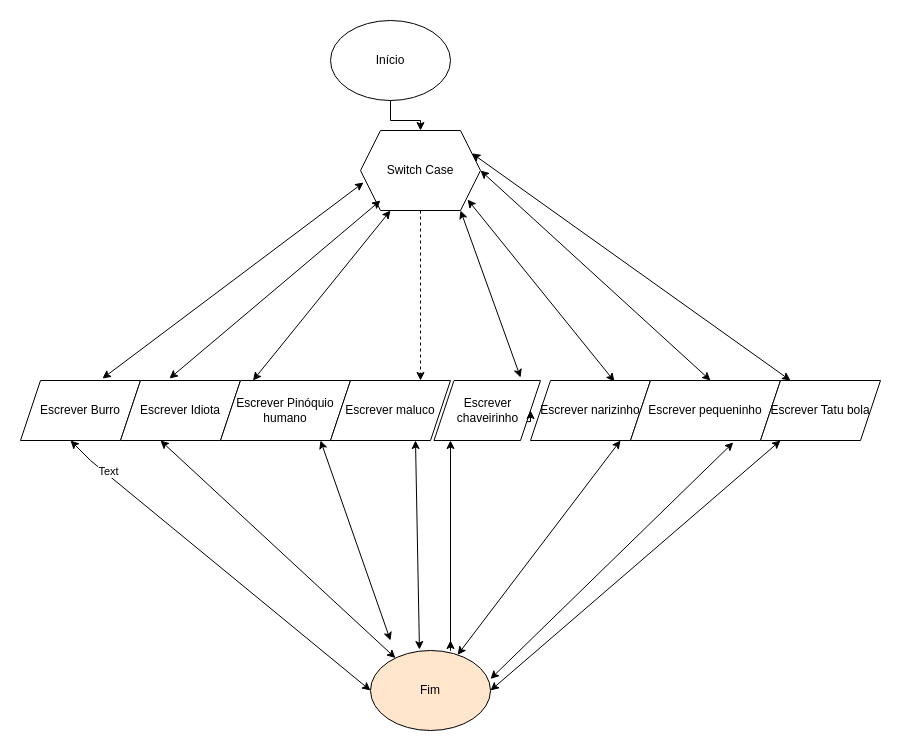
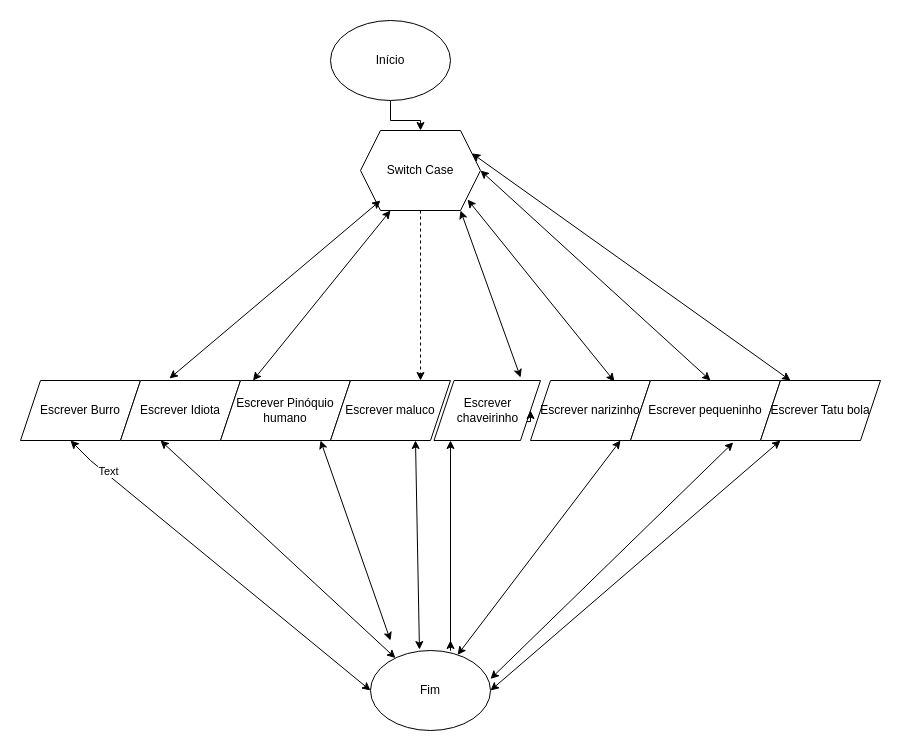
  <mxCell id="0" />
  <mxCell id="1" parent="0" />
  <mxCell id="2" value="" style="edgeStyle=orthogonalEdgeStyle;rounded=0;orthogonalLoop=1;jettySize=auto;html=1;" edge="1" parent="1" source="3" target="5"><mxGeometry relative="1" as="geometry" /></mxCell>
  <mxCell id="3" value="Início" style="ellipse;whiteSpace=wrap;html=1;" vertex="1" parent="1"><mxGeometry x="330" y="20" width="120" height="80" as="geometry" /></mxCell>
  <mxCell id="4" value="" style="edgeStyle=orthogonalEdgeStyle;rounded=0;orthogonalLoop=1;jettySize=auto;html=1;entryX=0.75;entryY=0;entryDx=0;entryDy=0;dashed=1;" edge="1" parent="1" source="5" target="12"><mxGeometry relative="1" as="geometry"><mxPoint x="420" y="300" as="targetPoint" /></mxGeometry></mxCell>
  <mxCell id="5" value="Switch Case" style="shape=hexagon;perimeter=hexagonPerimeter2;whiteSpace=wrap;html=1;fixedSize=1;" vertex="1" parent="1"><mxGeometry x="360" y="130" width="120" height="80" as="geometry" /></mxCell>
  <mxCell id="6" value="Escrever Burro" style="shape=parallelogram;perimeter=parallelogramPerimeter;whiteSpace=wrap;html=1;fixedSize=1;" vertex="1" parent="1"><mxGeometry y="380" width="120" height="60" as="geometry" x="20" /></mxCell>
  <mxCell id="7" value="Escrever Idiota" style="shape=parallelogram;perimeter=parallelogramPerimeter;whiteSpace=wrap;html=1;fixedSize=1;" vertex="1" parent="1"><mxGeometry x="120" y="380" width="120" height="60" as="geometry" /></mxCell>
  <mxCell id="8" value="Escrever Pinóquio humano" style="shape=parallelogram;perimeter=parallelogramPerimeter;whiteSpace=wrap;html=1;fixedSize=1;" vertex="1" parent="1"><mxGeometry x="220" y="380" width="130" height="60" as="geometry" /></mxCell>
- <mxCell id="9" value="" style="endArrow=classic;startArrow=classic;html=1;rounded=0;exitX=0.683;exitY=-0.033;exitDx=0;exitDy=0;exitPerimeter=0;entryX=0.025;entryY=0.65;entryDx=0;entryDy=0;entryPerimeter=0;" edge="1" parent="1" source="6" target="5"><mxGeometry width="50" height="50" relative="1" as="geometry"><mxPoint x="310" y="250" as="sourcePoint" /><mxPoint x="360" y="200" as="targetPoint" /></mxGeometry></mxCell>
  <mxCell id="10" value="" style="endArrow=classic;startArrow=classic;html=1;rounded=0;exitX=0.408;exitY=-0.033;exitDx=0;exitDy=0;exitPerimeter=0;" edge="1" parent="1" source="7"><mxGeometry width="50" height="50" relative="1" as="geometry"><mxPoint x="330" y="250" as="sourcePoint" /><mxPoint x="380" y="200" as="targetPoint" /><Array as="points" /></mxGeometry></mxCell>
  <mxCell id="11" value="" style="endArrow=classic;startArrow=classic;html=1;rounded=0;exitX=0.25;exitY=0;exitDx=0;exitDy=0;" edge="1" parent="1" source="8"><mxGeometry width="50" height="50" relative="1" as="geometry"><mxPoint x="340" y="260" as="sourcePoint" /><mxPoint x="390" y="210" as="targetPoint" /></mxGeometry></mxCell>
  <mxCell id="12" value="Escrever maluco" style="shape=parallelogram;perimeter=parallelogramPerimeter;whiteSpace=wrap;html=1;fixedSize=1;" vertex="1" parent="1"><mxGeometry x="330" y="380" width="120" height="60" as="geometry" /></mxCell>
  <mxCell id="13" value="Escrever chaveirinho" style="shape=parallelogram;perimeter=parallelogramPerimeter;whiteSpace=wrap;html=1;fixedSize=1;" vertex="1" parent="1"><mxGeometry x="433.5" y="380" width="106.5" height="60" as="geometry" /></mxCell>
  <mxCell id="14" value="Escrever narizinho" style="shape=parallelogram;perimeter=parallelogramPerimeter;whiteSpace=wrap;html=1;fixedSize=1;" vertex="1" parent="1"><mxGeometry x="530" y="380" width="120" height="60" as="geometry" /></mxCell>
  <mxCell id="15" value="Escrever pequeninho" style="shape=parallelogram;perimeter=parallelogramPerimeter;whiteSpace=wrap;html=1;fixedSize=1;" vertex="1" parent="1"><mxGeometry x="630" y="380" width="150" height="60" as="geometry" /></mxCell>
  <mxCell id="16" value="" style="endArrow=classic;startArrow=classic;html=1;rounded=0;entryX=0.813;entryY=-0.05;entryDx=0;entryDy=0;entryPerimeter=0;" edge="1" parent="1" target="13"><mxGeometry width="50" height="50" relative="1" as="geometry"><mxPoint x="460" y="210" as="sourcePoint" /><mxPoint x="510" y="260" as="targetPoint" /></mxGeometry></mxCell>
  <mxCell id="17" value="" style="endArrow=classic;startArrow=classic;html=1;rounded=0;entryX=0.7;entryY=0.017;entryDx=0;entryDy=0;entryPerimeter=0;exitX=0.892;exitY=0.863;exitDx=0;exitDy=0;exitPerimeter=0;" edge="1" parent="1" source="5" target="14"><mxGeometry width="50" height="50" relative="1" as="geometry"><mxPoint x="500" y="230" as="sourcePoint" /><mxPoint x="550" y="180" as="targetPoint" /></mxGeometry></mxCell>
- <mxCell id="18" value="Fim" style="ellipse;whiteSpace=wrap;html=1;fillColor=#ffe6cc;" vertex="1" parent="1"><mxGeometry x="370" y="650" width="120" height="80" as="geometry" /></mxCell>
+ <mxCell id="18" value="Fim" style="ellipse;whiteSpace=wrap;html=1;" vertex="1" parent="1"><mxGeometry x="370" y="650" width="120" height="80" as="geometry" /></mxCell>
  <mxCell id="19" value="" style="endArrow=classic;startArrow=classic;html=1;rounded=0;entryX=0;entryY=0.5;entryDx=0;entryDy=0;" edge="1" parent="1" target="18"><mxGeometry width="50" height="50" relative="1" as="geometry"><mxPoint x="70" y="440" as="sourcePoint" /><mxPoint x="110" y="480" as="targetPoint" /><Array as="points"><mxPoint x="90" y="460" /></Array></mxGeometry></mxCell>
  <mxCell id="20" value="Text" style="edgeLabel;html=1;align=center;verticalAlign=middle;resizable=0;points=[];" vertex="1" connectable="0" parent="19"><mxGeometry x="-0.75" y="3" relative="1" as="geometry"><mxPoint as="offset" /></mxGeometry></mxCell>
  <mxCell id="21" value="" style="endArrow=classic;startArrow=classic;html=1;rounded=0;" edge="1" parent="1" target="18"><mxGeometry width="50" height="50" relative="1" as="geometry"><mxPoint x="160" y="440" as="sourcePoint" /><mxPoint x="210" y="480" as="targetPoint" /></mxGeometry></mxCell>
  <mxCell id="22" value="" style="endArrow=classic;startArrow=classic;html=1;rounded=0;entryX=0.685;entryY=1.033;entryDx=0;entryDy=0;entryPerimeter=0;" edge="1" parent="1" target="15"><mxGeometry width="50" height="50" relative="1" as="geometry"><mxPoint x="489.996" y="678.426" as="sourcePoint" /><mxPoint x="733.16" y="470" as="targetPoint" /></mxGeometry></mxCell>
  <mxCell id="23" value="" style="endArrow=classic;startArrow=classic;html=1;rounded=0;" edge="1" parent="1" source="18"><mxGeometry width="50" height="50" relative="1" as="geometry"><mxPoint x="570" y="490" as="sourcePoint" /><mxPoint x="620" y="440" as="targetPoint" /></mxGeometry></mxCell>
  <mxCell id="24" value="" style="endArrow=classic;startArrow=classic;html=1;rounded=0;" edge="1" parent="1"><mxGeometry width="50" height="50" relative="1" as="geometry"><mxPoint x="450" y="640" as="sourcePoint" /><mxPoint x="450" y="440" as="targetPoint" /><Array as="points"><mxPoint x="450" y="650" /></Array></mxGeometry></mxCell>
  <mxCell id="25" value="" style="endArrow=classic;startArrow=classic;html=1;rounded=0;" edge="1" parent="1"><mxGeometry width="50" height="50" relative="1" as="geometry"><mxPoint x="320" y="440" as="sourcePoint" /><mxPoint x="390" y="640" as="targetPoint" /></mxGeometry></mxCell>
  <mxCell id="26" value="" style="endArrow=classic;startArrow=classic;html=1;rounded=0;entryX=1;entryY=0.5;entryDx=0;entryDy=0;" edge="1" parent="1" target="5"><mxGeometry width="50" height="50" relative="1" as="geometry"><mxPoint x="710" y="380" as="sourcePoint" /><mxPoint x="760" y="330" as="targetPoint" /></mxGeometry></mxCell>
  <mxCell id="27" value="" style="endArrow=classic;startArrow=classic;html=1;rounded=0;entryX=0.408;entryY=-0.012;entryDx=0;entryDy=0;entryPerimeter=0;" edge="1" parent="1" target="18"><mxGeometry width="50" height="50" relative="1" as="geometry"><mxPoint x="415" y="440" as="sourcePoint" /><mxPoint x="445" y="520" as="targetPoint" /></mxGeometry></mxCell>
  <mxCell id="28" value="Escrever Tatu bola" style="shape=parallelogram;perimeter=parallelogramPerimeter;whiteSpace=wrap;html=1;fixedSize=1;" vertex="1" parent="1"><mxGeometry x="760" y="380" width="120" height="60" as="geometry" /></mxCell>
  <mxCell id="29" value="" style="endArrow=classic;startArrow=classic;html=1;rounded=0;exitX=1;exitY=0.5;exitDx=0;exitDy=0;" edge="1" parent="1" source="18"><mxGeometry width="50" height="50" relative="1" as="geometry"><mxPoint x="730" y="490" as="sourcePoint" /><mxPoint x="780" y="440" as="targetPoint" /></mxGeometry></mxCell>
  <mxCell id="30" value="" style="endArrow=classic;startArrow=classic;html=1;rounded=0;entryX=0.25;entryY=0;entryDx=0;entryDy=0;exitX=1;exitY=0.25;exitDx=0;exitDy=0;" edge="1" parent="1" source="5" target="28"><mxGeometry width="50" height="50" relative="1" as="geometry"><mxPoint x="700" y="260" as="sourcePoint" /><mxPoint x="750" y="210" as="targetPoint" /></mxGeometry></mxCell>
  <mxCell id="31" style="edgeStyle=orthogonalEdgeStyle;rounded=0;orthogonalLoop=1;jettySize=auto;html=1;exitX=1;exitY=0.75;exitDx=0;exitDy=0;entryX=1;entryY=0.5;entryDx=0;entryDy=0;" edge="1" parent="1" source="13" target="13"><mxGeometry relative="1" as="geometry" /></mxCell>
